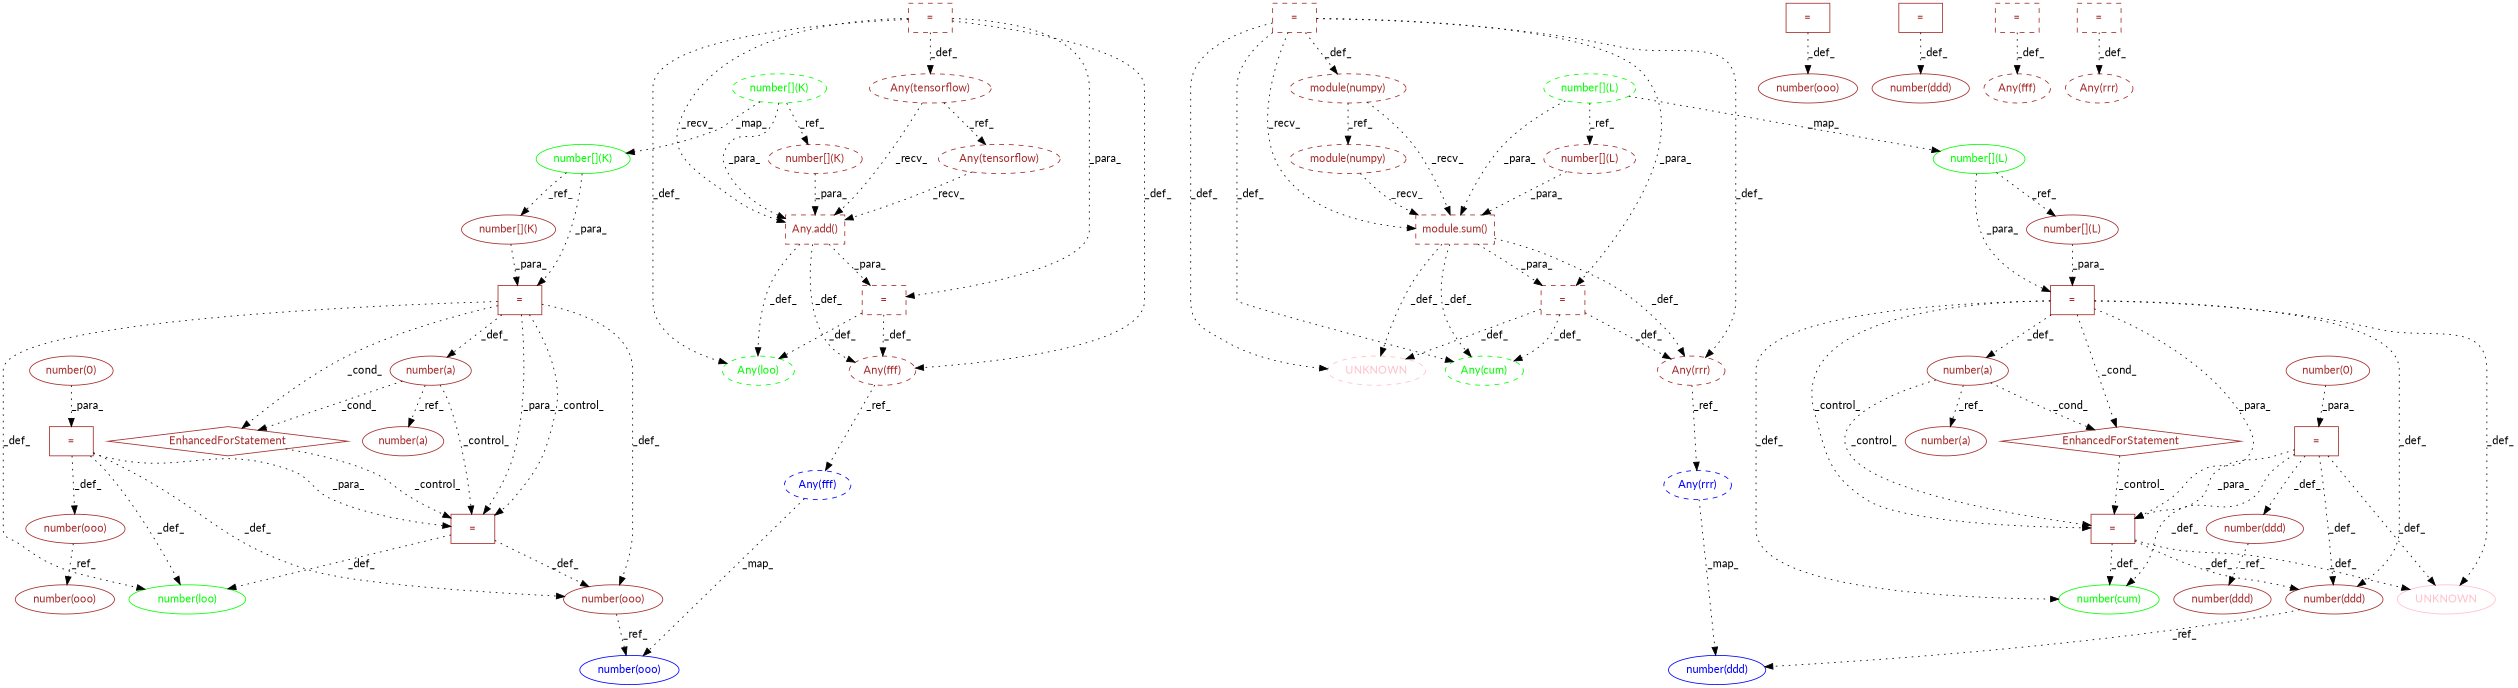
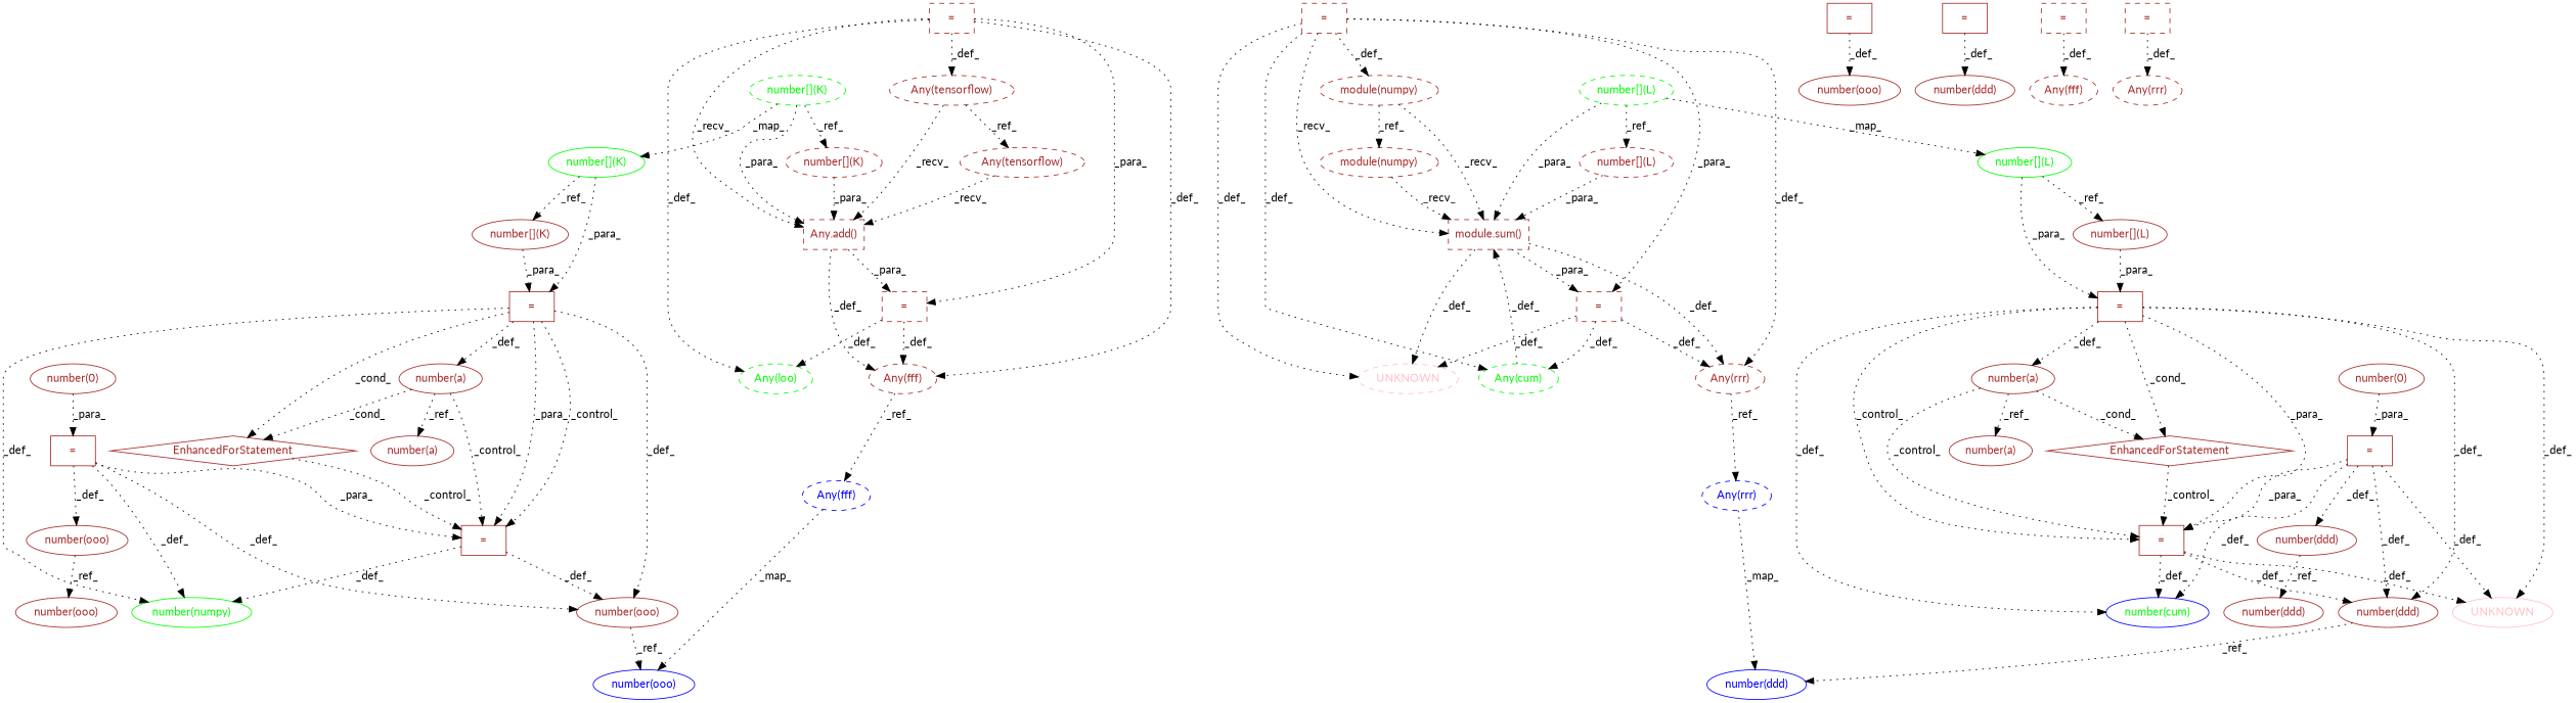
  digraph {
    fontname=Lato
    node [color=brown fontcolor=brown fontname=Lato shape=ellipse style=solid]
    edge [fontname=Lato style=dotted]
-   n1 [color=green fontcolor=green label="number(loo)"]
+   n1 [color=green fontcolor=green label="number(numpy)"]
    n2 [label="module(numpy)" style=dashed]
    n3 [label="module.sum()" shape=box style=dashed]
    n4 [label="Any(rrr)" style=dashed]
    n5 [label="=" shape=box style=dashed]
    n6 [color=green fontcolor=green label="Any(cum)" style=dashed]
    n7 [color=pink fontcolor=pink label=UNKNOWN style=dashed]
    n8 [color=blue fontcolor=blue label="Any(fff)" style=dashed]
    n9 [color=blue fontcolor=blue label="number(ooo)"]
    n10 [color=blue fontcolor=blue label="Any(rrr)" style=dashed]
    n11 [color=blue fontcolor=blue label="number(ddd)"]
    n12 [label="Any(tensorflow)" style=dashed]
    n13 [label="Any.add()" shape=box style=dashed]
    n14 [label="Any(tensorflow)" style=dashed]
    n15 [label="Any(fff)" style=dashed]
    n16 [color=green fontcolor=green label="Any(loo)" style=dashed]
    n17 [label="=" shape=box style=dashed]
    n18 [label=EnhancedForStatement shape=diamond]
    n19 [label="=" shape=box]
    n20 [label="number(ooo)"]
    n21 [label="number(ddd)"]
    n22 [label="number(ddd)"]
    n23 [label="number(a)"]
    n24 [label=EnhancedForStatement shape=diamond]
    n25 [label="number(a)"]
    n26 [label="=" shape=box]
    n27 [label="number(ddd)"]
    n28 [color=pink fontcolor=pink label=UNKNOWN]
-   n29 [color=green fontcolor=green label="number(cum)"]
+   n29 [color=blue fontcolor=green label="number(cum)"]
    n30 [label="number[](K)"]
    n31 [label="=" shape=box]
    n32 [label="number(a)"]
    n33 [label="number(ooo)"]
    n34 [label="number(ooo)"]
    n35 [label="number(ooo)"]
    n36 [label="=" shape=box]
    n37 [color=green fontcolor=green label="number[](L)"]
    n38 [label="number[](L)"]
    n39 [label="=" shape=box]
    n40 [label="number(a)"]
    n41 [color=green fontcolor=green label="number[](K)" style=dashed]
    n42 [label="number[](K)" style=dashed]
    n43 [color=green fontcolor=green label="number[](K)"]
    n44 [label="number(0)"]
    n45 [label="=" shape=box]
    n46 [label="=" shape=box]
    n47 [label="number(ddd)"]
    n48 [label="module(numpy)" style=dashed]
    n49 [label="Any(fff)" style=dashed]
    n50 [label="=" shape=box style=dashed]
    n51 [label="=" shape=box style=dashed]
    n52 [label="Any(rrr)" style=dashed]
    n53 [label="=" shape=box]
    n54 [color=green fontcolor=green label="number[](L)" style=dashed]
    n55 [label="number[](L)" style=dashed]
    n56 [label="=" shape=box style=dashed]
    n57 [label="number(0)"]
    n58 [label="=" shape=box style=dashed]
    n2 -> n3 [label=_recv_]
    n3 -> n4 [label=_def_]
    n3 -> n5 [label=_para_]
-   n3 -> n6 [label=_def_]
+   n6 -> n3 [label=_def_]
    n3 -> n7 [label=_def_]
    n4 -> n10 [label=_ref_]
    n5 -> n4 [label=_def_]
    n5 -> n6 [label=_def_]
    n5 -> n7 [label=_def_]
    n8 -> n9 [label=_map_]
    n10 -> n11 [label=_map_]
    n12 -> n13 [label=_recv_]
    n12 -> n14 [label=_ref_]
    n13 -> n15 [label=_def_]
-   n13 -> n16 [label=_def_]
    n13 -> n17 [label=_para_]
    n14 -> n13 [label=_recv_]
    n15 -> n8 [label=_ref_]
    n17 -> n15 [label=_def_]
    n17 -> n16 [label=_def_]
    n18 -> n19 [label=_control_]
    n19 -> n1 [label=_def_]
    n19 -> n20 [label=_def_]
    n20 -> n9 [label=_ref_]
    n21 -> n22 [label=_ref_]
    n23 -> n24 [label=_cond_]
    n23 -> n25 [label=_ref_]
    n23 -> n26 [label=_control_]
    n24 -> n26 [label=_control_]
    n26 -> n27 [label=_def_]
    n26 -> n28 [label=_def_]
    n26 -> n29 [label=_def_]
    n27 -> n11 [label=_ref_]
    n30 -> n31 [label=_para_]
    n31 -> n1 [label=_def_]
    n31 -> n18 [label=_cond_]
    n31 -> n19 [label=_para_]
    n31 -> n19 [label=_control_]
    n31 -> n20 [label=_def_]
    n31 -> n32 [label=_def_]
    n32 -> n18 [label=_cond_]
    n32 -> n19 [label=_control_]
    n32 -> n40 [label=_ref_]
    n34 -> n35 [label=_ref_]
    n36 -> n1 [label=_def_]
    n36 -> n19 [label=_para_]
    n36 -> n20 [label=_def_]
    n36 -> n34 [label=_def_]
    n37 -> n38 [label=_ref_]
    n37 -> n39 [label=_para_]
    n38 -> n39 [label=_para_]
    n39 -> n23 [label=_def_]
    n39 -> n24 [label=_cond_]
    n39 -> n26 [label=_para_]
    n39 -> n26 [label=_control_]
    n39 -> n27 [label=_def_]
    n39 -> n28 [label=_def_]
    n39 -> n29 [label=_def_]
    n41 -> n13 [label=_para_]
    n41 -> n42 [label=_ref_]
    n41 -> n43 [label=_map_]
    n42 -> n13 [label=_para_]
    n43 -> n30 [label=_ref_]
    n43 -> n31 [label=_para_]
    n44 -> n45 [label=_para_]
    n45 -> n21 [label=_def_]
    n45 -> n26 [label=_para_]
    n45 -> n27 [label=_def_]
    n45 -> n28 [label=_def_]
    n45 -> n29 [label=_def_]
    n46 -> n47 [label=_def_]
    n48 -> n2 [label=_ref_]
    n48 -> n3 [label=_recv_]
    n50 -> n3 [label=_recv_]
    n50 -> n4 [label=_def_]
    n50 -> n5 [label=_para_]
    n50 -> n6 [label=_def_]
    n50 -> n7 [label=_def_]
    n50 -> n48 [label=_def_]
    n51 -> n49 [label=_def_]
    n53 -> n33 [label=_def_]
    n54 -> n3 [label=_para_]
    n54 -> n37 [label=_map_]
    n54 -> n55 [label=_ref_]
    n55 -> n3 [label=_para_]
    n56 -> n52 [label=_def_]
    n57 -> n36 [label=_para_]
    n58 -> n12 [label=_def_]
    n58 -> n13 [label=_recv_]
    n58 -> n15 [label=_def_]
    n58 -> n16 [label=_def_]
    n58 -> n17 [label=_para_]
  }
